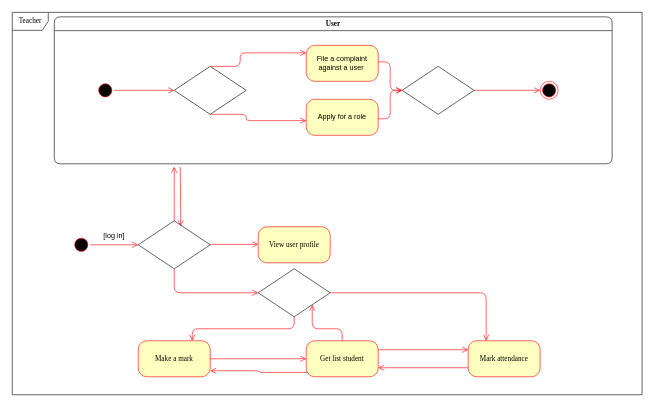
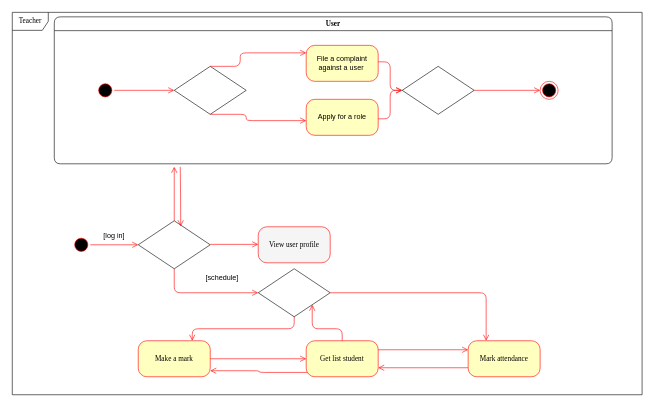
  <mxCell id="0" />
  <mxCell id="1" parent="0" />
  <mxCell id="2" value="" style="ellipse;html=1;shape=startState;fillColor=#000000;strokeColor=#ff0000;rounded=1;shadow=0;comic=0;labelBackgroundColor=none;fontFamily=Verdana;fontSize=12;fontColor=#000000;align=center;direction=south;" parent="1" vertex="1"><mxGeometry x="120" y="392.5" width="30" height="30" as="geometry" /></mxCell>
  <mxCell id="3" value="Make a mark" style="rounded=1;whiteSpace=wrap;html=1;arcSize=24;fillColor=#ffffc0;strokeColor=#ff0000;shadow=0;comic=0;labelBackgroundColor=none;fontFamily=Verdana;fontSize=12;fontColor=#000000;align=center;" parent="1" vertex="1"><mxGeometry x="230" y="567.5" width="120" height="60" as="geometry" /></mxCell>
  <mxCell id="4" style="edgeStyle=orthogonalEdgeStyle;html=1;exitX=1;exitY=0.5;entryX=0.25;entryY=0;labelBackgroundColor=none;endArrow=open;endSize=8;strokeColor=#ff0000;fontFamily=Verdana;fontSize=12;align=left;exitDx=0;exitDy=0;" parent="1" source="29" target="6" edge="1"><mxGeometry relative="1" as="geometry"><mxPoint x="550" y="472.5" as="sourcePoint" /></mxGeometry></mxCell>
  <mxCell id="5" style="edgeStyle=elbowEdgeStyle;html=1;exitX=0;exitY=0.75;entryX=1;entryY=0.75;labelBackgroundColor=none;endArrow=open;endSize=8;strokeColor=#ff0000;fontFamily=Verdana;fontSize=12;align=left;" parent="1" source="6" target="7" edge="1"><mxGeometry relative="1" as="geometry" /></mxCell>
  <mxCell id="6" value="Mark attendance" style="rounded=1;whiteSpace=wrap;html=1;arcSize=24;fillColor=#ffffc0;strokeColor=#ff0000;shadow=0;comic=0;labelBackgroundColor=none;fontFamily=Verdana;fontSize=12;fontColor=#000000;align=center;" parent="1" vertex="1"><mxGeometry x="780" y="567.5" width="120" height="60" as="geometry" /></mxCell>
  <mxCell id="7" value="Get list student" style="rounded=1;whiteSpace=wrap;html=1;arcSize=24;fillColor=#ffffc0;strokeColor=#ff0000;shadow=0;comic=0;labelBackgroundColor=none;fontFamily=Verdana;fontSize=12;fontColor=#000000;align=center;" parent="1" vertex="1"><mxGeometry x="510" y="567.5" width="120" height="60" as="geometry" /></mxCell>
  <mxCell id="8" value="User" style="swimlane;whiteSpace=wrap;html=1;rounded=1;shadow=0;comic=0;labelBackgroundColor=none;strokeWidth=1;fontFamily=Verdana;fontSize=12;align=center;" parent="1" vertex="1"><mxGeometry x="90" y="27.5" width="930" height="245" as="geometry" /></mxCell>
  <mxCell id="9" value="&lt;span style=&quot;font-family: Helvetica;&quot;&gt;File a complaint against a user&lt;/span&gt;&amp;nbsp;" style="rounded=1;whiteSpace=wrap;html=1;arcSize=24;fillColor=#ffffc0;strokeColor=#ff0000;shadow=0;comic=0;labelBackgroundColor=none;fontFamily=Verdana;fontSize=12;fontColor=#000000;align=center;" parent="8" vertex="1"><mxGeometry x="420" y="47.5" width="120" height="60" as="geometry" /></mxCell>
  <mxCell id="10" value="" style="ellipse;html=1;shape=endState;fillColor=#000000;strokeColor=#ff0000;rounded=1;shadow=0;comic=0;labelBackgroundColor=none;fontFamily=Verdana;fontSize=12;fontColor=#000000;align=center;" parent="8" vertex="1"><mxGeometry x="810" y="107.5" width="30" height="30" as="geometry" /></mxCell>
  <mxCell id="11" style="edgeStyle=elbowEdgeStyle;html=1;labelBackgroundColor=none;endArrow=open;endSize=8;strokeColor=#ff0000;fontFamily=Verdana;fontSize=12;align=left;exitX=0.5;exitY=0;exitDx=0;exitDy=0;entryX=0;entryY=0.5;entryDx=0;entryDy=0;" parent="8" source="12" target="14" edge="1"><mxGeometry relative="1" as="geometry"><mxPoint x="125" y="123" as="sourcePoint" /><mxPoint x="225" y="123" as="targetPoint" /></mxGeometry></mxCell>
  <mxCell id="12" value="" style="ellipse;html=1;shape=startState;fillColor=#000000;strokeColor=#ff0000;rounded=1;shadow=0;comic=0;labelBackgroundColor=none;fontFamily=Verdana;fontSize=12;fontColor=#000000;align=center;direction=south;" parent="8" vertex="1"><mxGeometry x="70" y="107.5" width="30" height="30" as="geometry" /></mxCell>
  <mxCell id="13" style="edgeStyle=elbowEdgeStyle;html=1;labelBackgroundColor=none;endArrow=open;endSize=8;strokeColor=#ff0000;fontFamily=Verdana;fontSize=12;align=left;" parent="8" target="10" edge="1"><mxGeometry relative="1" as="geometry"><mxPoint x="700" y="122.5" as="sourcePoint" /></mxGeometry></mxCell>
  <mxCell id="14" value="" style="rhombus;whiteSpace=wrap;html=1;" vertex="1" parent="8"><mxGeometry x="200" y="82.5" width="120" height="80" as="geometry" /></mxCell>
  <mxCell id="15" style="edgeStyle=elbowEdgeStyle;html=1;labelBackgroundColor=none;endArrow=open;endSize=8;strokeColor=#ff0000;fontFamily=Verdana;fontSize=12;align=left;exitX=0.5;exitY=0;exitDx=0;exitDy=0;" edge="1" parent="8" source="14"><mxGeometry relative="1" as="geometry"><mxPoint x="110" y="133" as="sourcePoint" /><mxPoint x="420" y="60" as="targetPoint" /><Array as="points"><mxPoint x="310" y="40" /></Array></mxGeometry></mxCell>
  <mxCell id="16" value="&lt;font face=&quot;Helvetica&quot;&gt;Apply for a role&lt;/font&gt;" style="rounded=1;whiteSpace=wrap;html=1;arcSize=24;fillColor=#ffffc0;strokeColor=#ff0000;shadow=0;comic=0;labelBackgroundColor=none;fontFamily=Verdana;fontSize=12;fontColor=#000000;align=center;" vertex="1" parent="8"><mxGeometry x="420" y="137.5" width="120" height="60" as="geometry" /></mxCell>
  <mxCell id="17" style="edgeStyle=elbowEdgeStyle;html=1;labelBackgroundColor=none;endArrow=open;endSize=8;strokeColor=#ff0000;fontFamily=Verdana;fontSize=12;align=left;exitX=0.5;exitY=1;exitDx=0;exitDy=0;" edge="1" parent="8" source="14"><mxGeometry relative="1" as="geometry"><mxPoint x="270" y="195.5" as="sourcePoint" /><mxPoint x="420" y="173" as="targetPoint" /><Array as="points"><mxPoint x="320" y="152.5" /></Array></mxGeometry></mxCell>
  <mxCell id="18" value="" style="rhombus;whiteSpace=wrap;html=1;" vertex="1" parent="8"><mxGeometry x="580" y="82.5" width="120" height="80" as="geometry" /></mxCell>
  <mxCell id="19" style="edgeStyle=elbowEdgeStyle;html=1;labelBackgroundColor=none;endArrow=open;endSize=8;strokeColor=#ff0000;fontFamily=Verdana;fontSize=12;align=left;exitX=1;exitY=0.5;exitDx=0;exitDy=0;" edge="1" parent="8" target="18"><mxGeometry relative="1" as="geometry"><mxPoint x="540" y="75" as="sourcePoint" /><mxPoint x="640" y="80" as="targetPoint" /><Array as="points" /></mxGeometry></mxCell>
  <mxCell id="20" style="edgeStyle=elbowEdgeStyle;html=1;labelBackgroundColor=none;endArrow=open;endSize=8;strokeColor=#ff0000;fontFamily=Verdana;fontSize=12;align=left;exitX=1;exitY=0.5;exitDx=0;exitDy=0;" edge="1" parent="8" target="18"><mxGeometry relative="1" as="geometry"><mxPoint x="540" y="170" as="sourcePoint" /><mxPoint x="640" y="175" as="targetPoint" /><Array as="points" /></mxGeometry></mxCell>
  <mxCell id="21" value="Teacher" style="shape=umlFrame;whiteSpace=wrap;html=1;rounded=1;shadow=0;comic=0;labelBackgroundColor=none;strokeWidth=1;fontFamily=Verdana;fontSize=12;align=center;" parent="1" vertex="1"><mxGeometry x="20" y="20" width="1050" height="637.5" as="geometry" /></mxCell>
  <mxCell id="22" style="edgeStyle=orthogonalEdgeStyle;html=1;labelBackgroundColor=none;endArrow=open;endSize=8;strokeColor=#ff0000;fontFamily=Verdana;fontSize=12;align=left;" parent="1" source="2" edge="1"><mxGeometry relative="1" as="geometry"><mxPoint x="230" y="407.5" as="targetPoint" /></mxGeometry></mxCell>
  <mxCell id="23" style="edgeStyle=orthogonalEdgeStyle;html=1;labelBackgroundColor=none;endArrow=open;endSize=8;strokeColor=#ff0000;fontFamily=Verdana;fontSize=12;align=left;entryX=0;entryY=0.5;exitX=0.5;exitY=1;exitDx=0;exitDy=0;" parent="1" source="31" edge="1"><mxGeometry relative="1" as="geometry"><Array as="points"><mxPoint x="290" y="487.5" /></Array><mxPoint x="320" y="437.5" as="sourcePoint" /><mxPoint x="430" y="487.5" as="targetPoint" /></mxGeometry></mxCell>
  <mxCell id="24" style="edgeStyle=orthogonalEdgeStyle;html=1;entryX=0.75;entryY=0;labelBackgroundColor=none;endArrow=open;endSize=8;strokeColor=#ff0000;fontFamily=Verdana;fontSize=12;align=left;exitX=0.5;exitY=1;" parent="1" target="3" edge="1"><mxGeometry relative="1" as="geometry"><mxPoint x="490" y="517.5" as="sourcePoint" /><Array as="points"><mxPoint x="490" y="547.5" /><mxPoint x="320" y="547.5" /></Array></mxGeometry></mxCell>
  <mxCell id="25" style="edgeStyle=orthogonalEdgeStyle;html=1;exitX=1;exitY=0.5;entryX=0;entryY=0.5;labelBackgroundColor=none;endArrow=open;endSize=8;strokeColor=#ff0000;fontFamily=Verdana;fontSize=12;align=left;" parent="1" source="3" target="7" edge="1"><mxGeometry relative="1" as="geometry" /></mxCell>
  <mxCell id="26" style="edgeStyle=orthogonalEdgeStyle;html=1;exitX=0.5;exitY=0;entryX=1;entryY=1;labelBackgroundColor=none;endArrow=open;endSize=8;strokeColor=#ff0000;fontFamily=Verdana;fontSize=12;align=left;entryDx=0;entryDy=0;" parent="1" source="7" target="29" edge="1"><mxGeometry relative="1" as="geometry"><mxPoint x="550" y="502.5" as="targetPoint" /></mxGeometry></mxCell>
  <mxCell id="27" style="edgeStyle=orthogonalEdgeStyle;html=1;exitX=1;exitY=0.25;entryX=0;entryY=0.25;labelBackgroundColor=none;endArrow=open;endSize=8;strokeColor=#ff0000;fontFamily=Verdana;fontSize=12;align=left;" parent="1" source="7" target="6" edge="1"><mxGeometry relative="1" as="geometry" /></mxCell>
  <mxCell id="28" value="[log in]" style="text;html=1;align=center;verticalAlign=middle;whiteSpace=wrap;rounded=0;" vertex="1" parent="1"><mxGeometry x="160" y="377.5" width="60" height="30" as="geometry" /></mxCell>
  <mxCell id="29" value="" style="rhombus;whiteSpace=wrap;html=1;" vertex="1" parent="1"><mxGeometry x="430" y="447.5" width="120" height="80" as="geometry" /></mxCell>
+ <mxCell id="30" value="[schedule]" style="text;html=1;align=center;verticalAlign=middle;whiteSpace=wrap;rounded=0;" vertex="1" parent="1"><mxGeometry x="340" y="447.5" width="60" height="30" as="geometry" /></mxCell>
  <mxCell id="31" value="" style="rhombus;whiteSpace=wrap;html=1;" vertex="1" parent="1"><mxGeometry x="230" y="367.5" width="120" height="80" as="geometry" /></mxCell>
  <mxCell id="32" style="edgeStyle=elbowEdgeStyle;html=1;exitX=0.017;exitY=0.88;entryX=1;entryY=0.75;labelBackgroundColor=none;endArrow=open;endSize=8;strokeColor=#ff0000;fontFamily=Verdana;fontSize=12;align=left;exitDx=0;exitDy=0;exitPerimeter=0;" edge="1" parent="1" source="7"><mxGeometry relative="1" as="geometry"><mxPoint x="500" y="617.5" as="sourcePoint" /><mxPoint x="350" y="617.5" as="targetPoint" /></mxGeometry></mxCell>
  <mxCell id="33" style="edgeStyle=orthogonalEdgeStyle;html=1;labelBackgroundColor=none;endArrow=open;endSize=8;strokeColor=#ff0000;fontFamily=Verdana;fontSize=12;align=left;" edge="1" parent="1"><mxGeometry relative="1" as="geometry"><mxPoint x="350" y="406.81" as="sourcePoint" /><mxPoint x="430" y="406.81" as="targetPoint" /></mxGeometry></mxCell>
- <mxCell id="34" value="View user profile" style="rounded=1;whiteSpace=wrap;html=1;arcSize=24;fillColor=#ffffc0;strokeColor=#ff0000;shadow=0;comic=0;labelBackgroundColor=none;fontFamily=Verdana;fontSize=12;fontColor=#000000;align=center;" vertex="1" parent="1"><mxGeometry x="430" y="377.5" width="120" height="60" as="geometry" /></mxCell>
+ <mxCell id="34" value="View user profile" style="rounded=1;whiteSpace=wrap;html=1;arcSize=24;fillColor=#f5f5f5;strokeColor=#ff0000;shadow=0;comic=0;labelBackgroundColor=none;fontFamily=Verdana;fontSize=12;fontColor=#000000;align=center;" vertex="1" parent="1"><mxGeometry x="430" y="377.5" width="120" height="60" as="geometry" /></mxCell>
  <mxCell id="35" style="edgeStyle=orthogonalEdgeStyle;html=1;labelBackgroundColor=none;endArrow=open;endSize=8;strokeColor=#ff0000;fontFamily=Verdana;fontSize=12;align=left;exitX=0.5;exitY=0;exitDx=0;exitDy=0;" edge="1" parent="1" source="31"><mxGeometry relative="1" as="geometry"><mxPoint x="290" y="357.5" as="sourcePoint" /><mxPoint x="290" y="277.5" as="targetPoint" /></mxGeometry></mxCell>
  <mxCell id="36" style="edgeStyle=orthogonalEdgeStyle;html=1;labelBackgroundColor=none;endArrow=open;endSize=8;strokeColor=#ff0000;fontFamily=Verdana;fontSize=12;align=left;entryX=0.59;entryY=0.115;entryDx=0;entryDy=0;entryPerimeter=0;" edge="1" parent="1" target="31"><mxGeometry relative="1" as="geometry"><mxPoint x="300" y="277.5" as="sourcePoint" /><mxPoint x="300" y="287.5" as="targetPoint" /></mxGeometry></mxCell>
